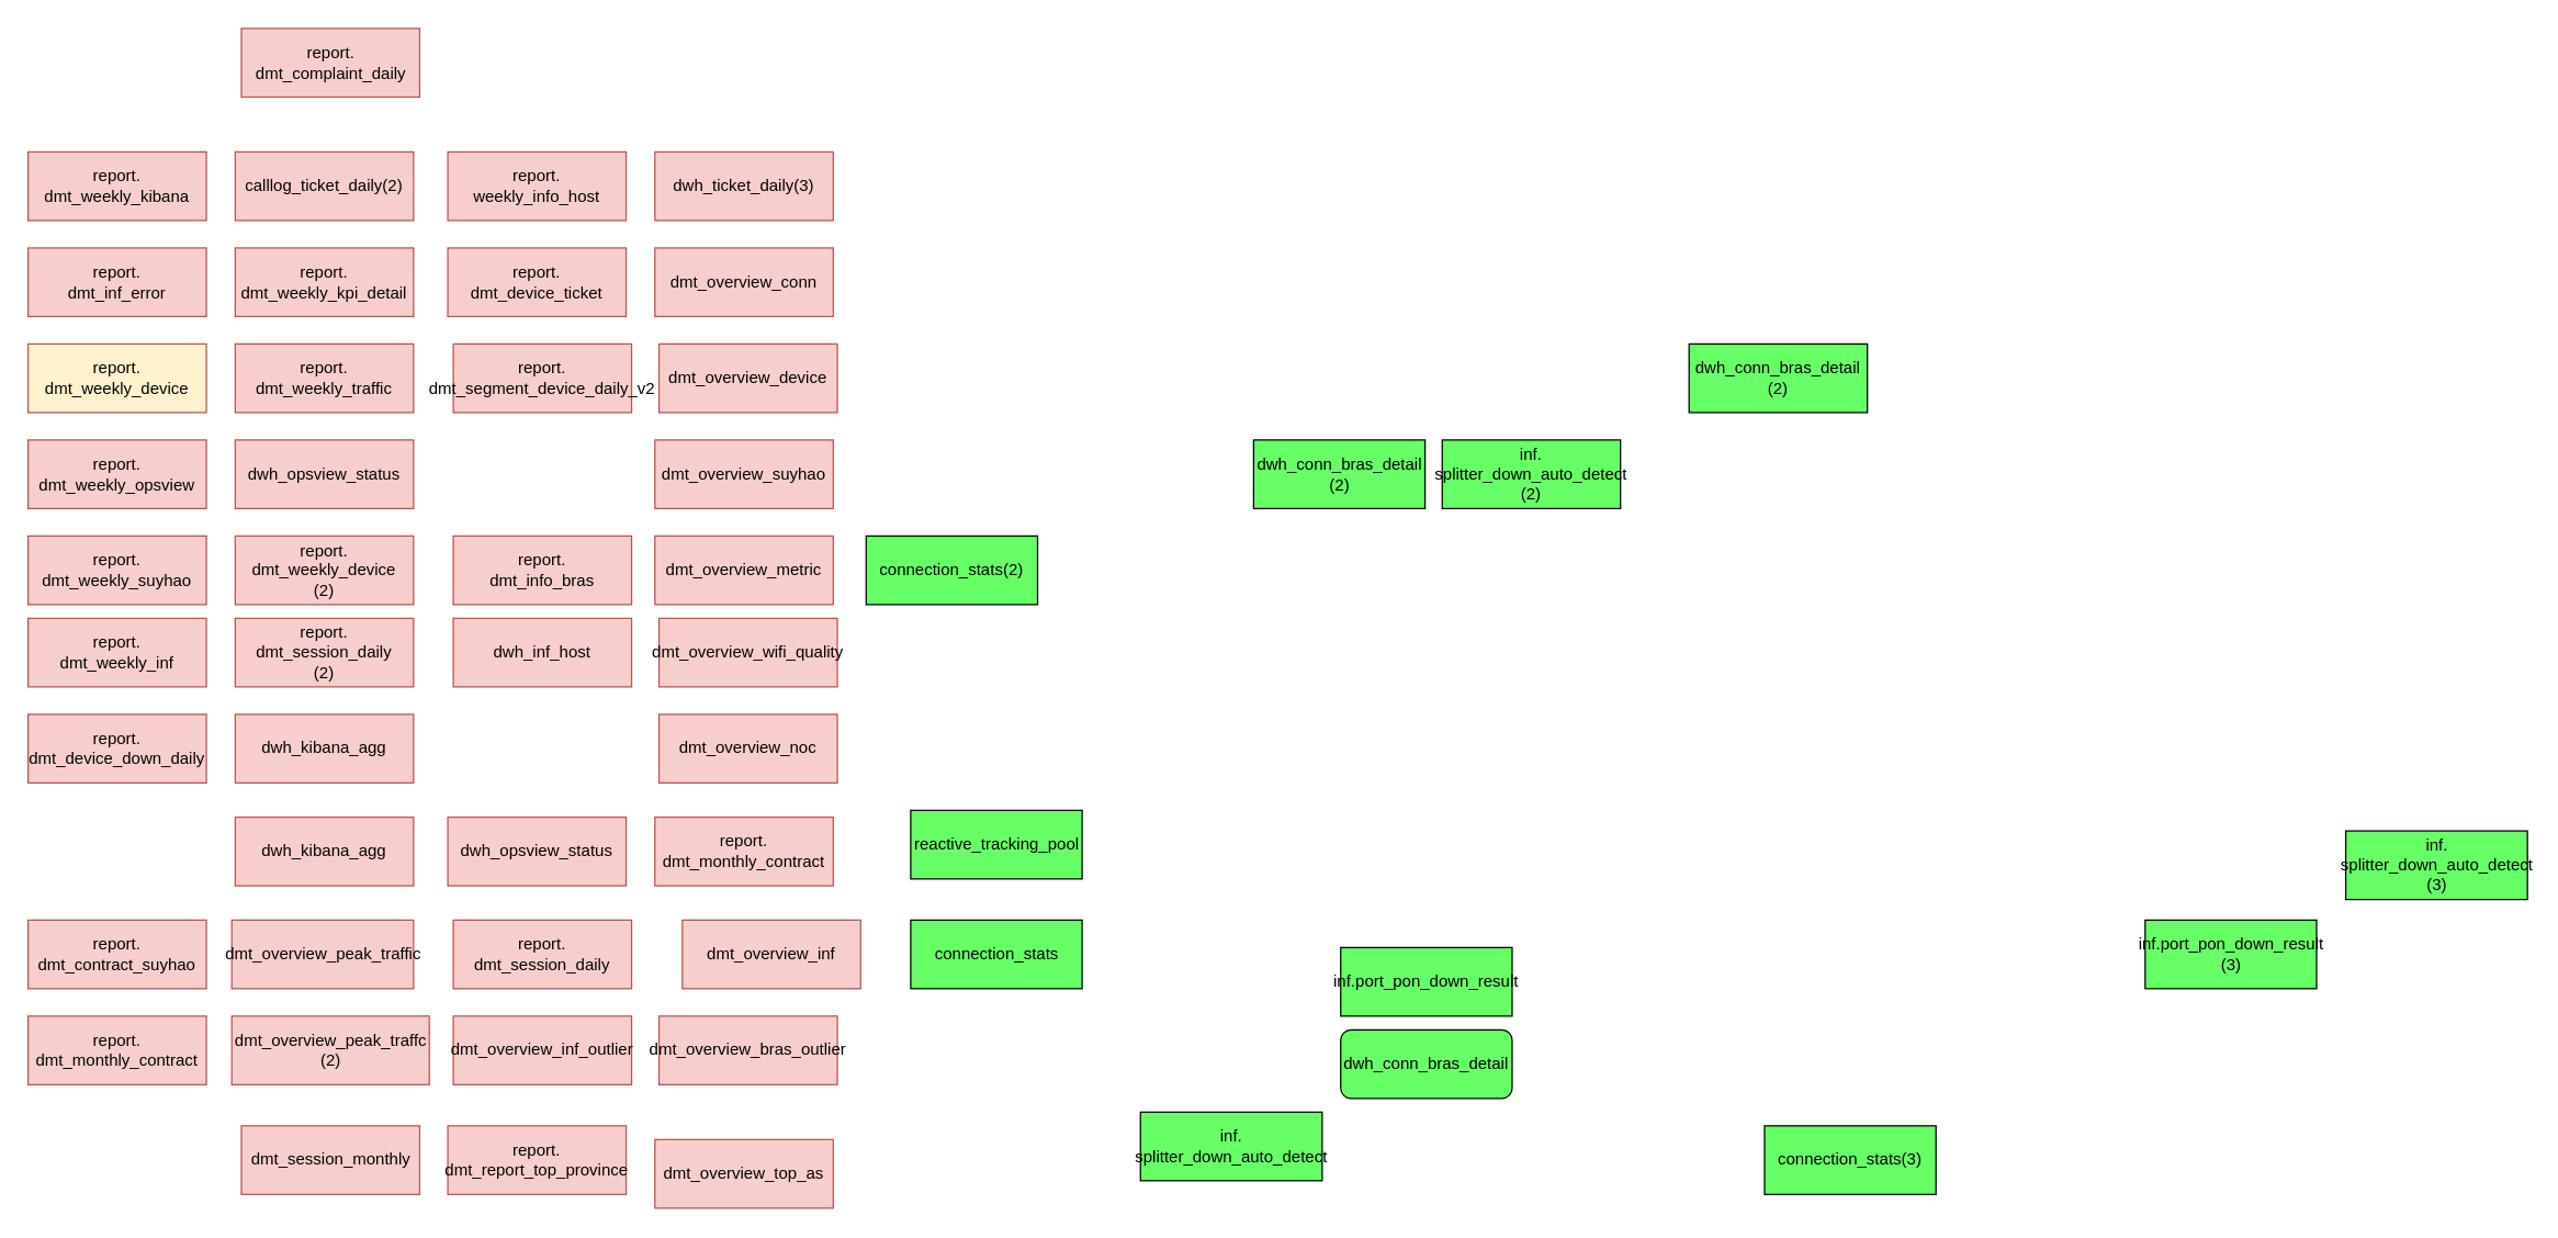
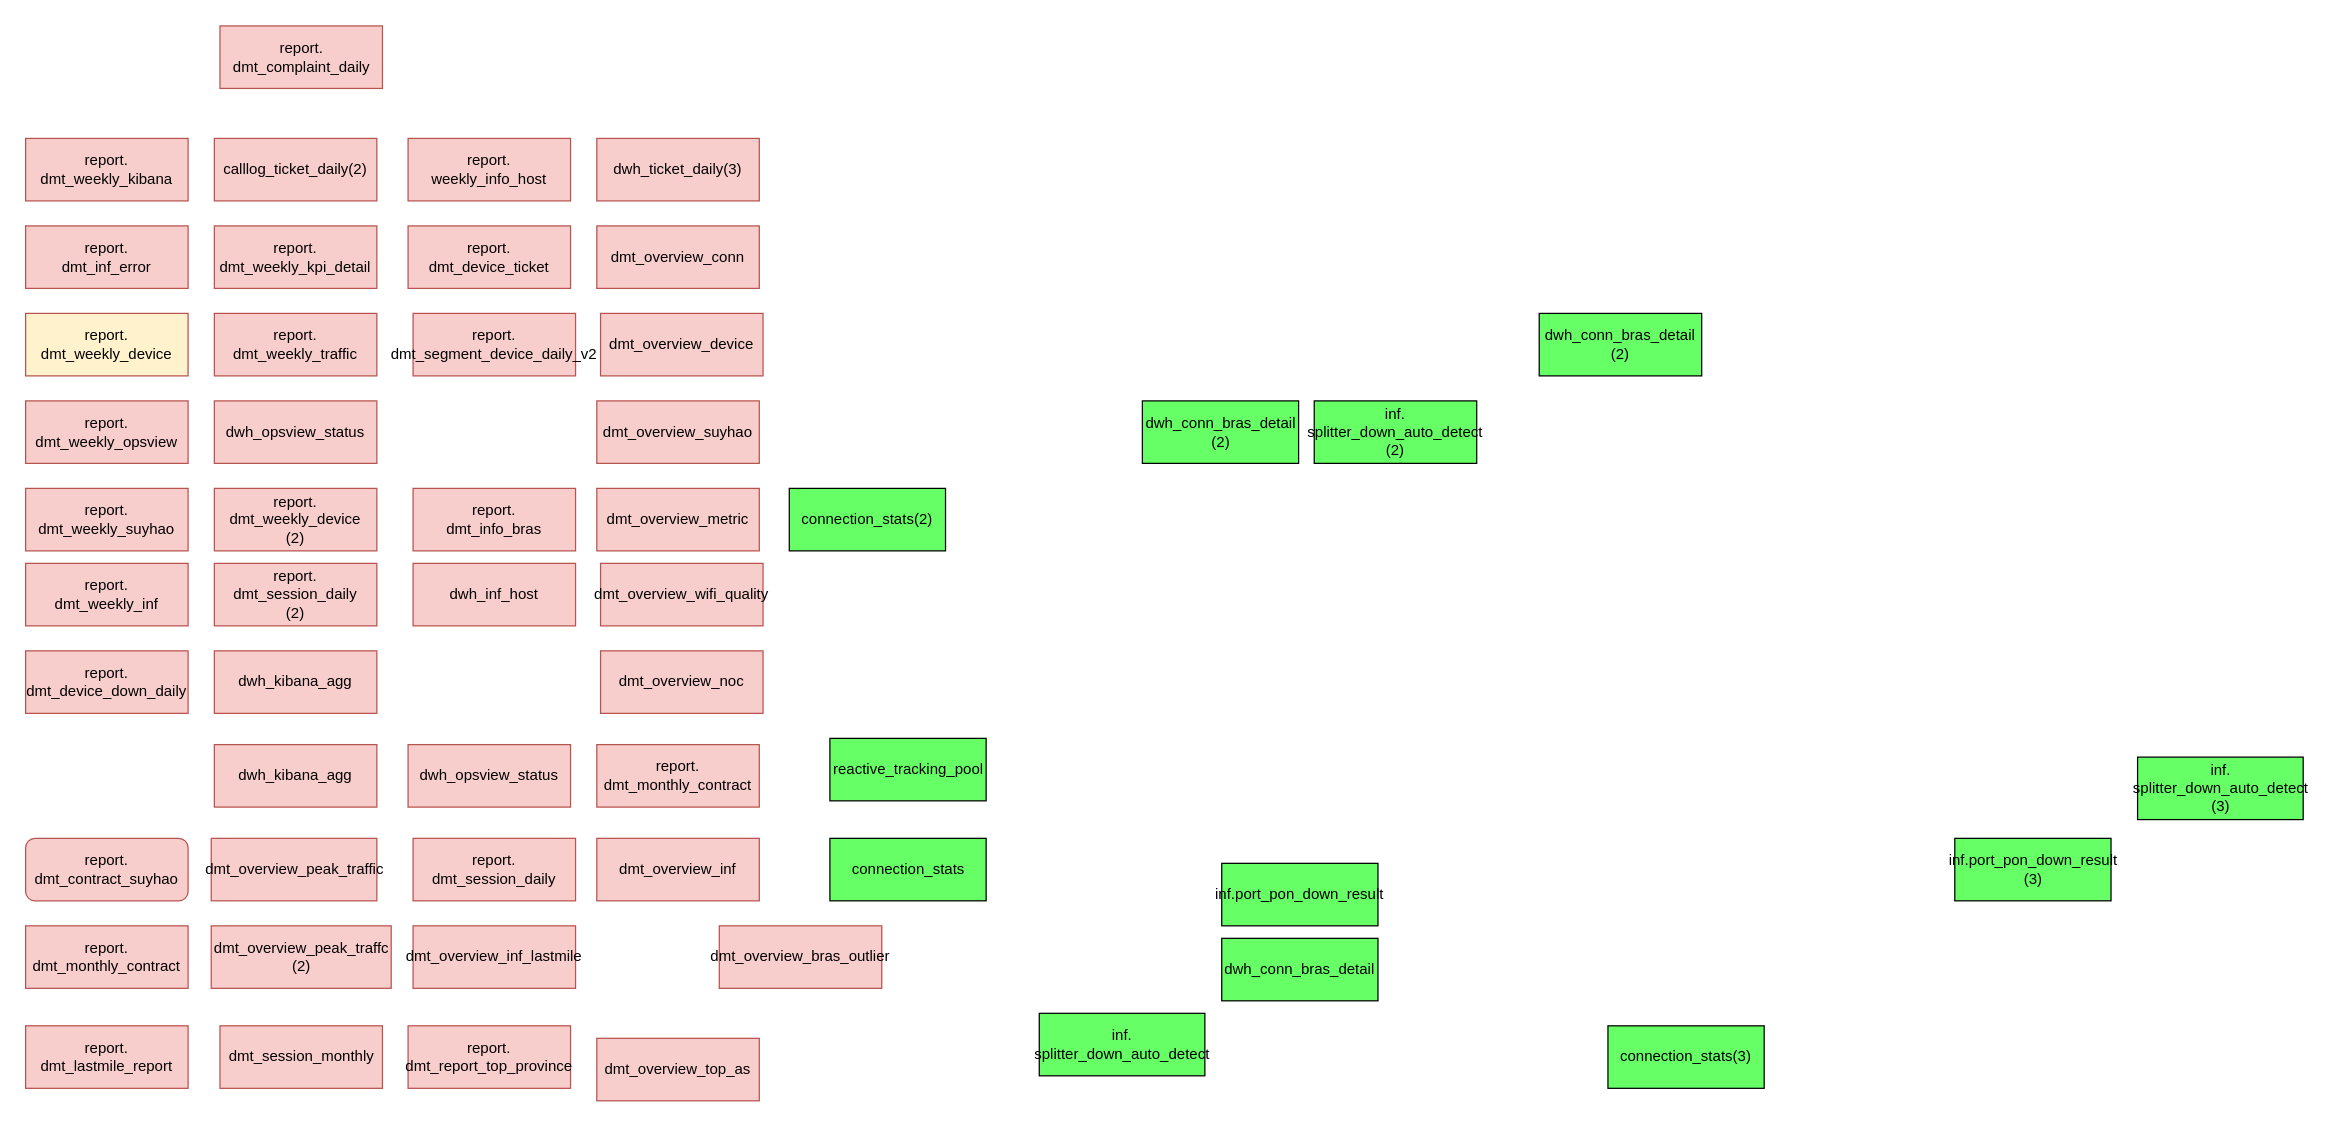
  <mxCell id="0" />
  <mxCell id="1" parent="0" />
  <mxCell id="2" value="report.&lt;br&gt;dmt_device_down_daily" style="rounded=0;whiteSpace=wrap;html=1;labelBackgroundColor=none;fillColor=#f8cecc;strokeColor=#b85450;" vertex="1" parent="1"><mxGeometry x="20" y="520" width="130" height="50" as="geometry" /></mxCell>
  <mxCell id="3" value="dwh_inf_host" style="rounded=0;whiteSpace=wrap;html=1;labelBackgroundColor=none;fillColor=#f8cecc;strokeColor=#b85450;" vertex="1" parent="1"><mxGeometry x="330" y="450" width="130" height="50" as="geometry" /></mxCell>
  <mxCell id="4" value="dwh_kibana_agg" style="rounded=0;whiteSpace=wrap;html=1;labelBackgroundColor=none;fillColor=#f8cecc;strokeColor=#b85450;" vertex="1" parent="1"><mxGeometry x="171" y="595" width="130" height="50" as="geometry" /></mxCell>
  <mxCell id="5" value="dwh_opsview_status" style="rounded=0;whiteSpace=wrap;html=1;labelBackgroundColor=none;fillColor=#f8cecc;strokeColor=#b85450;" vertex="1" parent="1"><mxGeometry x="326" y="595" width="130" height="50" as="geometry" /></mxCell>
  <mxCell id="6" value="dmt_overview_peak_traffic" style="rounded=0;whiteSpace=wrap;html=1;labelBackgroundColor=none;fillColor=#f8cecc;strokeColor=#b85450;" vertex="1" parent="1"><mxGeometry x="168.5" y="670" width="132.5" height="50" as="geometry" /></mxCell>
  <mxCell id="7" value="report.&lt;br&gt;dmt_session_daily" style="rounded=0;whiteSpace=wrap;html=1;labelBackgroundColor=none;fillColor=#f8cecc;strokeColor=#b85450;" vertex="1" parent="1"><mxGeometry x="330" y="670" width="130" height="50" as="geometry" /></mxCell>
  <mxCell id="8" value="calllog_ticket_daily(2)" style="rounded=0;whiteSpace=wrap;html=1;labelBackgroundColor=none;fillColor=#f8cecc;strokeColor=#b85450;" vertex="1" parent="1"><mxGeometry x="171" y="110" width="130" height="50" as="geometry" /></mxCell>
  <mxCell id="9" value="report.&lt;br&gt;dmt_weekly_device" style="rounded=0;whiteSpace=wrap;html=1;labelBackgroundColor=none;fillColor=#fff2cc;strokeColor=#b85450;" vertex="1" parent="1"><mxGeometry x="20" y="250" width="130" height="50" as="geometry" /></mxCell>
  <mxCell id="10" value="report.&lt;br&gt;dmt_weekly_suyhao" style="rounded=0;whiteSpace=wrap;html=1;labelBackgroundColor=none;fillColor=#f8cecc;strokeColor=#b85450;" vertex="1" parent="1"><mxGeometry x="20" y="390" width="130" height="50" as="geometry" /></mxCell>
  <mxCell id="11" value="report.&lt;br&gt;dmt_weekly_inf" style="rounded=0;whiteSpace=wrap;html=1;labelBackgroundColor=none;fillColor=#f8cecc;strokeColor=#b85450;" vertex="1" parent="1"><mxGeometry x="20" y="450" width="130" height="50" as="geometry" /></mxCell>
  <mxCell id="12" value="report.&lt;br&gt;dmt_weekly_kibana" style="rounded=0;whiteSpace=wrap;html=1;labelBackgroundColor=none;fillColor=#f8cecc;strokeColor=#b85450;" vertex="1" parent="1"><mxGeometry x="20" y="110" width="130" height="50" as="geometry" /></mxCell>
  <mxCell id="13" value="report.&lt;br&gt;dmt_weekly_opsview" style="rounded=0;whiteSpace=wrap;html=1;labelBackgroundColor=none;fillColor=#f8cecc;strokeColor=#b85450;" vertex="1" parent="1"><mxGeometry x="20" y="320" width="130" height="50" as="geometry" /></mxCell>
  <mxCell id="14" value="report.&lt;br&gt;dmt_weekly_traffic" style="rounded=0;whiteSpace=wrap;html=1;labelBackgroundColor=none;fillColor=#f8cecc;strokeColor=#b85450;" vertex="1" parent="1"><mxGeometry x="171" y="250" width="130" height="50" as="geometry" /></mxCell>
  <mxCell id="15" value="report.&lt;br&gt;dmt_weekly_kpi_detail" style="rounded=0;whiteSpace=wrap;html=1;labelBackgroundColor=none;fillColor=#f8cecc;strokeColor=#b85450;" vertex="1" parent="1"><mxGeometry x="171" y="180" width="130" height="50" as="geometry" /></mxCell>
  <mxCell id="16" value="dwh_ticket_daily(3)" style="rounded=0;whiteSpace=wrap;html=1;labelBackgroundColor=none;fillColor=#f8cecc;strokeColor=#b85450;" vertex="1" parent="1"><mxGeometry x="477" y="110" width="130" height="50" as="geometry" /></mxCell>
  <mxCell id="17" value="dmt_overview_conn" style="rounded=0;whiteSpace=wrap;html=1;labelBackgroundColor=none;fillColor=#f8cecc;strokeColor=#b85450;" vertex="1" parent="1"><mxGeometry x="477" y="180" width="130" height="50" as="geometry" /></mxCell>
  <mxCell id="18" value="dmt_overview_device" style="rounded=0;whiteSpace=wrap;html=1;labelBackgroundColor=none;fillColor=#f8cecc;strokeColor=#b85450;" vertex="1" parent="1"><mxGeometry x="480" y="250" width="130" height="50" as="geometry" /></mxCell>
  <mxCell id="19" value="dmt_overview_metric" style="rounded=0;whiteSpace=wrap;html=1;labelBackgroundColor=none;fillColor=#f8cecc;strokeColor=#b85450;" vertex="1" parent="1"><mxGeometry x="477" y="390" width="130" height="50" as="geometry" /></mxCell>
  <mxCell id="20" value="dmt_overview_suyhao" style="rounded=0;whiteSpace=wrap;html=1;labelBackgroundColor=none;fillColor=#f8cecc;strokeColor=#b85450;" vertex="1" parent="1"><mxGeometry x="477" y="320" width="130" height="50" as="geometry" /></mxCell>
  <mxCell id="21" value="report.&lt;br&gt;dmt_monthly_contract" style="rounded=0;whiteSpace=wrap;html=1;labelBackgroundColor=none;fillColor=#f8cecc;strokeColor=#b85450;" vertex="1" parent="1"><mxGeometry x="477" y="595" width="130" height="50" as="geometry" /></mxCell>
  <mxCell id="22" value="dmt_overview_wifi_quality" style="rounded=0;whiteSpace=wrap;html=1;labelBackgroundColor=none;fillColor=#f8cecc;strokeColor=#b85450;" vertex="1" parent="1"><mxGeometry x="480" y="450" width="130" height="50" as="geometry" /></mxCell>
- <mxCell id="23" value="dmt_overview_inf" style="rounded=0;whiteSpace=wrap;html=1;labelBackgroundColor=none;fillColor=#f8cecc;strokeColor=#b85450;" vertex="1" parent="1"><mxGeometry x="497" y="670" width="130" height="50" as="geometry" /></mxCell>
+ <mxCell id="23" value="dmt_overview_inf" style="rounded=0;whiteSpace=wrap;html=1;labelBackgroundColor=none;fillColor=#f8cecc;strokeColor=#b85450;" vertex="1" parent="1"><mxGeometry x="477" y="670" width="130" height="50" as="geometry" /></mxCell>
  <mxCell id="24" value="dmt_overview_noc" style="rounded=0;whiteSpace=wrap;html=1;labelBackgroundColor=none;fillColor=#f8cecc;strokeColor=#b85450;" vertex="1" parent="1"><mxGeometry x="480" y="520" width="130" height="50" as="geometry" /></mxCell>
- <mxCell id="25" value="dmt_overview_bras_outlier" style="rounded=0;whiteSpace=wrap;html=1;labelBackgroundColor=none;fillColor=#f8cecc;strokeColor=#b85450;" vertex="1" parent="1"><mxGeometry x="480" y="740" width="130" height="50" as="geometry" /></mxCell>
- <mxCell id="26" value="dmt_overview_inf_outlier" style="rounded=0;whiteSpace=wrap;html=1;labelBackgroundColor=none;fillColor=#f8cecc;strokeColor=#b85450;" vertex="1" parent="1"><mxGeometry x="330" y="740" width="130" height="50" as="geometry" /></mxCell>
+ <mxCell id="25" value="dmt_overview_bras_outlier" style="rounded=0;whiteSpace=wrap;html=1;labelBackgroundColor=none;fillColor=#f8cecc;strokeColor=#b85450;" vertex="1" parent="1"><mxGeometry x="575" y="740" width="130" height="50" as="geometry" /></mxCell>
+ <mxCell id="26" value="dmt_overview_inf_lastmile" style="rounded=0;whiteSpace=wrap;html=1;labelBackgroundColor=none;fillColor=#f8cecc;strokeColor=#b85450;" vertex="1" parent="1"><mxGeometry x="330" y="740" width="130" height="50" as="geometry" /></mxCell>
  <mxCell id="27" value="dmt_session_monthly" style="rounded=0;whiteSpace=wrap;html=1;labelBackgroundColor=none;fillColor=#f8cecc;strokeColor=#b85450;" vertex="1" parent="1"><mxGeometry x="175.5" y="820" width="130" height="50" as="geometry" /></mxCell>
  <mxCell id="28" value="dmt_overview_top_as" style="rounded=0;whiteSpace=wrap;html=1;labelBackgroundColor=none;fillColor=#f8cecc;strokeColor=#b85450;" vertex="1" parent="1"><mxGeometry x="477" y="830" width="130" height="50" as="geometry" /></mxCell>
+ <mxCell id="29" value="report.&lt;br&gt;dmt_lastmile_report" style="rounded=0;whiteSpace=wrap;html=1;labelBackgroundColor=none;fillColor=#f8cecc;strokeColor=#b85450;" vertex="1" parent="1"><mxGeometry x="20" y="820" width="130" height="50" as="geometry" /></mxCell>
  <mxCell id="30" value="report.&lt;br&gt;dmt_report_top_province" style="rounded=0;whiteSpace=wrap;html=1;labelBackgroundColor=none;fillColor=#f8cecc;strokeColor=#b85450;" vertex="1" parent="1"><mxGeometry x="326" y="820" width="130" height="50" as="geometry" /></mxCell>
- <mxCell id="31" value="report.&lt;br&gt;dmt_contract_suyhao" style="rounded=0;whiteSpace=wrap;html=1;labelBackgroundColor=none;fillColor=#f8cecc;strokeColor=#b85450;" vertex="1" parent="1"><mxGeometry x="20" y="670" width="130" height="50" as="geometry" /></mxCell>
+ <mxCell id="31" value="report.&lt;br&gt;dmt_contract_suyhao" style="whiteSpace=wrap;html=1;labelBackgroundColor=none;fillColor=#f8cecc;strokeColor=#b85450;rounded=1;" vertex="1" parent="1"><mxGeometry x="20" y="670" width="130" height="50" as="geometry" /></mxCell>
  <mxCell id="32" value="report.&lt;br&gt;dmt_monthly_contract" style="rounded=0;whiteSpace=wrap;html=1;labelBackgroundColor=none;fillColor=#f8cecc;strokeColor=#b85450;" vertex="1" parent="1"><mxGeometry x="20" y="740" width="130" height="50" as="geometry" /></mxCell>
  <mxCell id="33" value="dmt_overview_peak_traffc&lt;br&gt;(2)" style="rounded=0;whiteSpace=wrap;html=1;labelBackgroundColor=none;fillColor=#f8cecc;strokeColor=#b85450;" vertex="1" parent="1"><mxGeometry x="168.5" y="740" width="144" height="50" as="geometry" /></mxCell>
  <mxCell id="34" value="report.&lt;br&gt;weekly_info_host" style="rounded=0;whiteSpace=wrap;html=1;labelBackgroundColor=none;fillColor=#f8cecc;strokeColor=#b85450;" vertex="1" parent="1"><mxGeometry x="326" y="110" width="130" height="50" as="geometry" /></mxCell>
  <mxCell id="35" value="report.&lt;br&gt;dmt_device_ticket" style="rounded=0;whiteSpace=wrap;html=1;labelBackgroundColor=none;fillColor=#f8cecc;strokeColor=#b85450;" vertex="1" parent="1"><mxGeometry x="326" y="180" width="130" height="50" as="geometry" /></mxCell>
  <mxCell id="36" value="report.&lt;br&gt;dmt_inf_error" style="rounded=0;whiteSpace=wrap;html=1;labelBackgroundColor=none;fillColor=#f8cecc;strokeColor=#b85450;" vertex="1" parent="1"><mxGeometry x="20" y="180" width="130" height="50" as="geometry" /></mxCell>
  <mxCell id="37" value="report.&lt;br&gt;dmt_segment_device_daily_v2" style="rounded=0;whiteSpace=wrap;html=1;labelBackgroundColor=none;fillColor=#f8cecc;strokeColor=#b85450;" vertex="1" parent="1"><mxGeometry x="330" y="250" width="130" height="50" as="geometry" /></mxCell>
  <mxCell id="38" value="report.&lt;br&gt;dmt_weekly_device&lt;br&gt;(2)" style="rounded=0;whiteSpace=wrap;html=1;labelBackgroundColor=none;fillColor=#f8cecc;strokeColor=#b85450;" vertex="1" parent="1"><mxGeometry x="171" y="390" width="130" height="50" as="geometry" /></mxCell>
  <mxCell id="39" value="report.&lt;br&gt;dmt_complaint_daily" style="rounded=0;whiteSpace=wrap;html=1;labelBackgroundColor=none;fillColor=#f8cecc;strokeColor=#b85450;" vertex="1" parent="1"><mxGeometry x="175.5" y="20" width="130" height="50" as="geometry" /></mxCell>
  <mxCell id="40" value="report.&lt;br&gt;dmt_session_daily&lt;br&gt;(2)" style="rounded=0;whiteSpace=wrap;html=1;labelBackgroundColor=none;fillColor=#f8cecc;strokeColor=#b85450;" vertex="1" parent="1"><mxGeometry x="171" y="450" width="130" height="50" as="geometry" /></mxCell>
  <mxCell id="41" value="report.&lt;br&gt;dmt_info_bras" style="rounded=0;whiteSpace=wrap;html=1;labelBackgroundColor=none;fillColor=#f8cecc;strokeColor=#b85450;" vertex="1" parent="1"><mxGeometry x="330" y="390" width="130" height="50" as="geometry" /></mxCell>
  <mxCell id="42" value="dwh_kibana_agg" style="rounded=0;whiteSpace=wrap;html=1;labelBackgroundColor=none;fillColor=#f8cecc;strokeColor=#b85450;" vertex="1" parent="1"><mxGeometry x="171" y="520" width="130" height="50" as="geometry" /></mxCell>
  <mxCell id="43" value="dwh_opsview_status" style="rounded=0;whiteSpace=wrap;html=1;labelBackgroundColor=none;fillColor=#f8cecc;strokeColor=#b85450;" vertex="1" parent="1"><mxGeometry x="171" y="320" width="130" height="50" as="geometry" /></mxCell>
  <mxCell id="44" value="connection_stats" style="rounded=0;whiteSpace=wrap;html=1;labelBackgroundColor=#66FF66;fillColor=#66FF66;" vertex="1" parent="1"><mxGeometry x="663.5" y="670" width="125" height="50" as="geometry" /></mxCell>
  <mxCell id="45" value="reactive_tracking_pool" style="rounded=0;whiteSpace=wrap;html=1;labelBackgroundColor=none;fontSize=12;fillColor=#66FF66;" vertex="1" parent="1"><mxGeometry x="663.5" y="590" width="125" height="50" as="geometry" /></mxCell>
  <mxCell id="46" value="inf.port_pon_down_result" style="rounded=0;whiteSpace=wrap;html=1;labelBackgroundColor=none;fontSize=12;fillColor=#66FF66;" vertex="1" parent="1"><mxGeometry x="977" y="690" width="125" height="50" as="geometry" /></mxCell>
- <mxCell id="47" value="dwh_conn_bras_detail" style="whiteSpace=wrap;html=1;labelBackgroundColor=none;fontSize=12;fillColor=#66FF66;rounded=1;" vertex="1" parent="1"><mxGeometry x="977" y="750" width="125" height="50" as="geometry" /></mxCell>
+ <mxCell id="47" value="dwh_conn_bras_detail" style="rounded=0;whiteSpace=wrap;html=1;labelBackgroundColor=none;fontSize=12;fillColor=#66FF66;" vertex="1" parent="1"><mxGeometry x="977" y="750" width="125" height="50" as="geometry" /></mxCell>
  <mxCell id="48" value="inf.&lt;br&gt;splitter_down_auto_detect" style="rounded=0;whiteSpace=wrap;html=1;labelBackgroundColor=none;fontSize=12;fillColor=#66FF66;" vertex="1" parent="1"><mxGeometry x="831" y="810" width="132.5" height="50" as="geometry" /></mxCell>
  <mxCell id="49" value="connection_stats(2)" style="rounded=0;whiteSpace=wrap;html=1;labelBackgroundColor=#66FF66;fillColor=#66FF66;" vertex="1" parent="1"><mxGeometry x="631" y="390" width="125" height="50" as="geometry" /></mxCell>
  <mxCell id="50" value="dwh_conn_bras_detail&lt;br&gt;(2)" style="rounded=0;whiteSpace=wrap;html=1;labelBackgroundColor=none;fontSize=12;fillColor=#66FF66;" vertex="1" parent="1"><mxGeometry x="913.5" y="320" width="125" height="50" as="geometry" /></mxCell>
  <mxCell id="51" value="inf.&lt;br&gt;splitter_down_auto_detect&lt;br&gt;(2)" style="rounded=0;whiteSpace=wrap;html=1;labelBackgroundColor=none;fontSize=12;fillColor=#66FF66;" vertex="1" parent="1"><mxGeometry x="1051" y="320" width="130" height="50" as="geometry" /></mxCell>
  <mxCell id="52" value="inf.port_pon_down_result&lt;br&gt;(3)" style="rounded=0;whiteSpace=wrap;html=1;labelBackgroundColor=none;fontSize=12;fillColor=#66FF66;" vertex="1" parent="1"><mxGeometry x="1563.5" y="670" width="125" height="50" as="geometry" /></mxCell>
  <mxCell id="53" value="inf.&lt;br&gt;splitter_down_auto_detect&lt;br&gt;(3)" style="rounded=0;whiteSpace=wrap;html=1;labelBackgroundColor=none;fontSize=12;fillColor=#66FF66;" vertex="1" parent="1"><mxGeometry x="1709.75" y="605" width="132.5" height="50" as="geometry" /></mxCell>
  <mxCell id="54" value="connection_stats(3)" style="rounded=0;whiteSpace=wrap;html=1;labelBackgroundColor=#66FF66;fillColor=#66FF66;" vertex="1" parent="1"><mxGeometry x="1286" y="820" width="125" height="50" as="geometry" /></mxCell>
  <mxCell id="55" value="dwh_conn_bras_detail&lt;br&gt;(2)" style="rounded=0;whiteSpace=wrap;html=1;labelBackgroundColor=none;fontSize=12;fillColor=#66FF66;" vertex="1" parent="1"><mxGeometry x="1231" y="250" width="130" height="50" as="geometry" /></mxCell>
